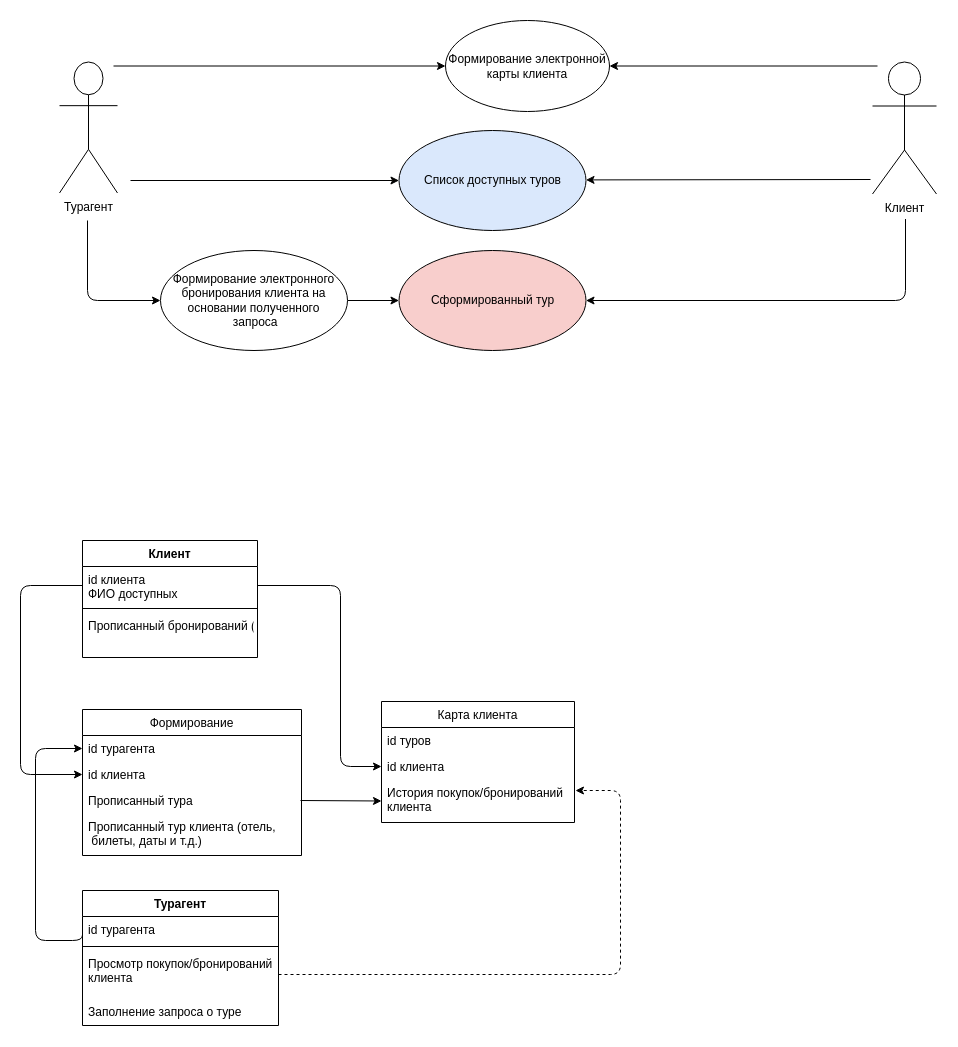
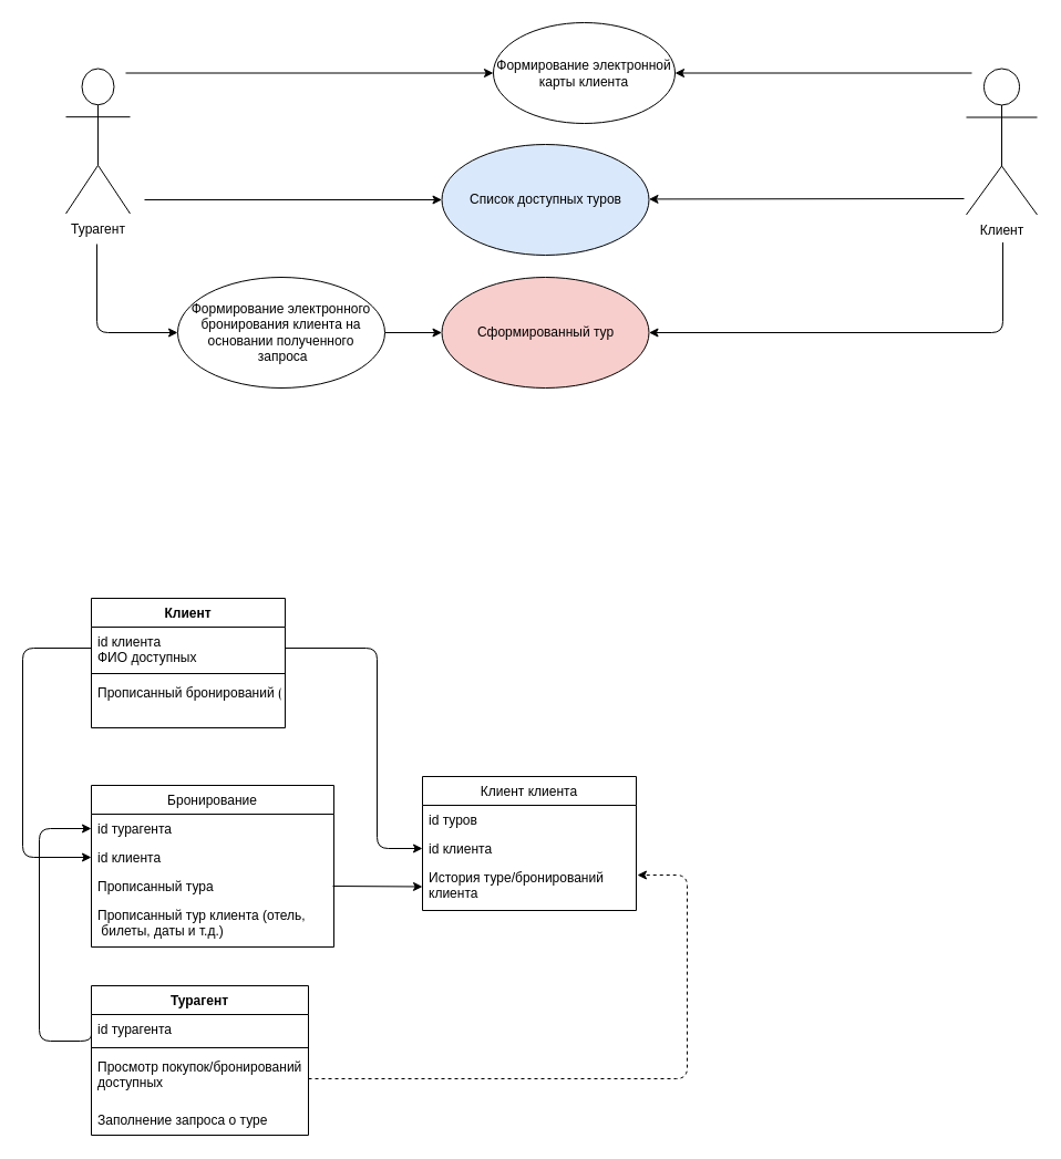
  <mxCell id="0" />
  <mxCell id="1" parent="0" />
  <mxCell id="2" value="Турагент" style="shape=umlActor;verticalLabelPosition=bottom;labelBackgroundColor=#ffffff;verticalAlign=top;html=1;outlineConnect=0;fontStyle=0" parent="1" vertex="1"><mxGeometry x="59" y="61.5" width="58" height="131" as="geometry" /></mxCell>
  <mxCell id="3" value="Формирование электронной карты клиента" style="ellipse;whiteSpace=wrap;html=1;" parent="1" vertex="1"><mxGeometry x="445" y="20" width="164" height="91" as="geometry" /></mxCell>
  <mxCell id="4" value="" style="edgeStyle=orthogonalEdgeStyle;rounded=0;orthogonalLoop=1;jettySize=auto;html=1;" parent="1" source="5" target="6" edge="1"><mxGeometry relative="1" as="geometry" /></mxCell>
  <mxCell id="5" value="Формирование электронного бронирования клиента на основании полученного&lt;br&gt;&amp;nbsp;запроса" style="ellipse;whiteSpace=wrap;html=1;" parent="1" vertex="1"><mxGeometry x="160" y="250" width="187" height="100" as="geometry" /></mxCell>
  <mxCell id="6" value="Сформированный тур" style="ellipse;whiteSpace=wrap;html=1;fillColor=#f8cecc;" parent="1" vertex="1"><mxGeometry x="398.5" y="250" width="187" height="100" as="geometry" /></mxCell>
  <mxCell id="7" value="Клиент" style="shape=umlActor;verticalLabelPosition=bottom;labelBackgroundColor=#ffffff;verticalAlign=top;html=1;outlineConnect=0;" parent="1" vertex="1"><mxGeometry x="872" y="61.5" width="64" height="132" as="geometry" /></mxCell>
  <mxCell id="8" value="" style="endArrow=classic;html=1;entryX=0;entryY=0.5;entryDx=0;entryDy=0;" parent="1" target="3" edge="1"><mxGeometry width="50" height="50" relative="1" as="geometry"><mxPoint x="113" y="65.5" as="sourcePoint" /><mxPoint x="227" y="62.5" as="targetPoint" /></mxGeometry></mxCell>
  <mxCell id="9" value="" style="endArrow=classic;html=1;entryX=0;entryY=0.5;entryDx=0;entryDy=0;" parent="1" target="5" edge="1"><mxGeometry width="50" height="50" relative="1" as="geometry"><mxPoint x="87" y="220" as="sourcePoint" /><mxPoint x="233" y="282" as="targetPoint" /><Array as="points"><mxPoint x="87" y="300" /></Array></mxGeometry></mxCell>
  <mxCell id="10" value="" style="endArrow=classic;html=1;entryX=1;entryY=0.5;entryDx=0;entryDy=0;" parent="1" target="6" edge="1"><mxGeometry width="50" height="50" relative="1" as="geometry"><mxPoint x="905" y="218.5" as="sourcePoint" /><mxPoint x="799" y="238" as="targetPoint" /><Array as="points"><mxPoint x="905" y="300" /></Array></mxGeometry></mxCell>
  <mxCell id="11" value="" style="endArrow=classic;html=1;entryX=1;entryY=0.5;entryDx=0;entryDy=0;" parent="1" target="3" edge="1"><mxGeometry width="50" height="50" relative="1" as="geometry"><mxPoint x="877" y="65.5" as="sourcePoint" /><mxPoint x="408" y="69.5" as="targetPoint" /></mxGeometry></mxCell>
  <mxCell id="12" value="Клиент" style="swimlane;fontStyle=1;align=center;verticalAlign=top;childLayout=stackLayout;horizontal=1;startSize=26;horizontalStack=0;resizeParent=1;resizeParentMax=0;resizeLast=0;collapsible=1;marginBottom=0;" parent="1" vertex="1"><mxGeometry x="82" y="540" width="175" height="117" as="geometry" /></mxCell>
  <mxCell id="13" value="id клиента&#10;ФИО доступных" style="text;strokeColor=none;fillColor=none;align=left;verticalAlign=top;spacingLeft=4;spacingRight=4;overflow=hidden;rotatable=0;points=[[0,0.5],[1,0.5]];portConstraint=eastwest;" parent="12" vertex="1"><mxGeometry y="26" width="175" height="38" as="geometry" /></mxCell>
  <mxCell id="14" value="" style="line;strokeWidth=1;fillColor=none;align=left;verticalAlign=middle;spacingTop=-1;spacingLeft=3;spacingRight=3;rotatable=0;labelPosition=right;points=[];portConstraint=eastwest;" parent="12" vertex="1"><mxGeometry y="64" width="175" height="8" as="geometry" /></mxCell>
  <mxCell id="15" value="Прописанный бронирований () &#10;" style="text;strokeColor=none;fillColor=none;align=left;verticalAlign=top;spacingLeft=4;spacingRight=4;overflow=hidden;rotatable=0;points=[[0,0.5],[1,0.5]];portConstraint=eastwest;" parent="12" vertex="1"><mxGeometry y="72" width="175" height="45" as="geometry" /></mxCell>
  <mxCell id="16" value="" style="endArrow=classic;html=1;exitX=1;exitY=0.5;exitDx=0;exitDy=0;entryX=0;entryY=0.5;entryDx=0;entryDy=0;" parent="1" source="13" target="27" edge="1"><mxGeometry width="50" height="50" relative="1" as="geometry"><mxPoint x="306" y="575" as="sourcePoint" /><mxPoint x="356" y="525" as="targetPoint" /><Array as="points"><mxPoint x="340" y="585" /><mxPoint x="340" y="766" /></Array></mxGeometry></mxCell>
- <mxCell id="17" value="Формирование" style="swimlane;fontStyle=0;childLayout=stackLayout;horizontal=1;startSize=26;fillColor=none;horizontalStack=0;resizeParent=1;resizeParentMax=0;resizeLast=0;collapsible=1;marginBottom=0;" parent="1" vertex="1"><mxGeometry x="82" y="709" width="219" height="146" as="geometry" /></mxCell>
+ <mxCell id="17" value="Бронирование" style="swimlane;fontStyle=0;childLayout=stackLayout;horizontal=1;startSize=26;fillColor=none;horizontalStack=0;resizeParent=1;resizeParentMax=0;resizeLast=0;collapsible=1;marginBottom=0;" parent="1" vertex="1"><mxGeometry x="82" y="709" width="219" height="146" as="geometry" /></mxCell>
  <mxCell id="18" value="id турагента" style="text;strokeColor=none;fillColor=none;align=left;verticalAlign=top;spacingLeft=4;spacingRight=4;overflow=hidden;rotatable=0;points=[[0,0.5],[1,0.5]];portConstraint=eastwest;" parent="17" vertex="1"><mxGeometry y="26" width="219" height="26" as="geometry" /></mxCell>
  <mxCell id="19" value="id клиента" style="text;strokeColor=none;fillColor=none;align=left;verticalAlign=top;spacingLeft=4;spacingRight=4;overflow=hidden;rotatable=0;points=[[0,0.5],[1,0.5]];portConstraint=eastwest;" parent="17" vertex="1"><mxGeometry y="52" width="219" height="26" as="geometry" /></mxCell>
  <mxCell id="20" value="Прописанный тура" style="text;strokeColor=none;fillColor=none;align=left;verticalAlign=top;spacingLeft=4;spacingRight=4;overflow=hidden;rotatable=0;points=[[0,0.5],[1,0.5]];portConstraint=eastwest;" parent="17" vertex="1"><mxGeometry y="78" width="219" height="26" as="geometry" /></mxCell>
  <mxCell id="21" value="Прописанный тур клиента (отель,&#10; билеты, даты и т.д.) " style="text;strokeColor=none;fillColor=none;align=left;verticalAlign=top;spacingLeft=4;spacingRight=4;overflow=hidden;rotatable=0;points=[[0,0.5],[1,0.5]];portConstraint=eastwest;" parent="17" vertex="1"><mxGeometry y="104" width="219" height="42" as="geometry" /></mxCell>
  <mxCell id="22" value="" style="endArrow=classic;html=1;exitX=0;exitY=0.5;exitDx=0;exitDy=0;entryX=0;entryY=0.5;entryDx=0;entryDy=0;edgeStyle=orthogonalEdgeStyle;" parent="1" source="30" target="18" edge="1"><mxGeometry width="50" height="50" relative="1" as="geometry"><mxPoint x="318" y="703" as="sourcePoint" /><mxPoint x="368" y="653" as="targetPoint" /><Array as="points"><mxPoint x="35" y="940" /><mxPoint x="35" y="748" /></Array></mxGeometry></mxCell>
  <mxCell id="23" value="" style="endArrow=classic;html=1;exitX=0;exitY=0.5;exitDx=0;exitDy=0;entryX=0;entryY=0.5;entryDx=0;entryDy=0;" parent="1" source="13" target="19" edge="1"><mxGeometry width="50" height="50" relative="1" as="geometry"><mxPoint x="10" y="647" as="sourcePoint" /><mxPoint x="20" y="901" as="targetPoint" /><Array as="points"><mxPoint x="20" y="585" /><mxPoint x="20" y="774" /></Array></mxGeometry></mxCell>
  <mxCell id="24" value="" style="endArrow=classic;html=1;exitX=1;exitY=0.5;exitDx=0;exitDy=0;entryX=1.005;entryY=0.256;entryDx=0;entryDy=0;entryPerimeter=0;dashed=1;" parent="1" source="32" target="28" edge="1"><mxGeometry width="50" height="50" relative="1" as="geometry"><mxPoint x="772" y="797" as="sourcePoint" /><mxPoint x="758" y="611" as="targetPoint" /><Array as="points"><mxPoint x="620" y="974" /><mxPoint x="620" y="790" /></Array></mxGeometry></mxCell>
- <mxCell id="25" value="Карта клиента" style="swimlane;fontStyle=0;childLayout=stackLayout;horizontal=1;startSize=26;fillColor=none;horizontalStack=0;resizeParent=1;resizeParentMax=0;resizeLast=0;collapsible=1;marginBottom=0;" parent="1" vertex="1"><mxGeometry x="381" y="701" width="193" height="121" as="geometry" /></mxCell>
+ <mxCell id="25" value="Клиент клиента" style="swimlane;fontStyle=0;childLayout=stackLayout;horizontal=1;startSize=26;fillColor=none;horizontalStack=0;resizeParent=1;resizeParentMax=0;resizeLast=0;collapsible=1;marginBottom=0;" parent="1" vertex="1"><mxGeometry x="381" y="701" width="193" height="121" as="geometry" /></mxCell>
  <mxCell id="26" value="id туров" style="text;strokeColor=none;fillColor=none;align=left;verticalAlign=top;spacingLeft=4;spacingRight=4;overflow=hidden;rotatable=0;points=[[0,0.5],[1,0.5]];portConstraint=eastwest;" parent="25" vertex="1"><mxGeometry y="26" width="193" height="26" as="geometry" /></mxCell>
  <mxCell id="27" value="id клиента" style="text;strokeColor=none;fillColor=none;align=left;verticalAlign=top;spacingLeft=4;spacingRight=4;overflow=hidden;rotatable=0;points=[[0,0.5],[1,0.5]];portConstraint=eastwest;" parent="25" vertex="1"><mxGeometry y="52" width="193" height="26" as="geometry" /></mxCell>
- <mxCell id="28" value="История покупок/бронирований &#10;клиента" style="text;strokeColor=none;fillColor=none;align=left;verticalAlign=top;spacingLeft=4;spacingRight=4;overflow=hidden;rotatable=0;points=[[0,0.5],[1,0.5]];portConstraint=eastwest;" parent="25" vertex="1"><mxGeometry y="78" width="193" height="43" as="geometry" /></mxCell>
+ <mxCell id="28" value="История туре/бронирований &#10;клиента" style="text;strokeColor=none;fillColor=none;align=left;verticalAlign=top;spacingLeft=4;spacingRight=4;overflow=hidden;rotatable=0;points=[[0,0.5],[1,0.5]];portConstraint=eastwest;" parent="25" vertex="1"><mxGeometry y="78" width="193" height="43" as="geometry" /></mxCell>
  <mxCell id="29" value="Турагент" style="swimlane;fontStyle=1;align=center;verticalAlign=top;childLayout=stackLayout;horizontal=1;startSize=26;horizontalStack=0;resizeParent=1;resizeParentMax=0;resizeLast=0;collapsible=1;marginBottom=0;" parent="1" vertex="1"><mxGeometry x="82" y="890" width="196" height="135" as="geometry" /></mxCell>
  <mxCell id="30" value="id турагента" style="text;strokeColor=none;fillColor=none;align=left;verticalAlign=top;spacingLeft=4;spacingRight=4;overflow=hidden;rotatable=0;points=[[0,0.5],[1,0.5]];portConstraint=eastwest;" parent="29" vertex="1"><mxGeometry y="26" width="196" height="26" as="geometry" /></mxCell>
  <mxCell id="31" value="" style="line;strokeWidth=1;fillColor=none;align=left;verticalAlign=middle;spacingTop=-1;spacingLeft=3;spacingRight=3;rotatable=0;labelPosition=right;points=[];portConstraint=eastwest;" parent="29" vertex="1"><mxGeometry y="52" width="196" height="8" as="geometry" /></mxCell>
- <mxCell id="32" value="Просмотр покупок/бронирований &#10;клиента" style="text;strokeColor=none;fillColor=none;align=left;verticalAlign=top;spacingLeft=4;spacingRight=4;overflow=hidden;rotatable=0;points=[[0,0.5],[1,0.5]];portConstraint=eastwest;" parent="29" vertex="1"><mxGeometry y="60" width="196" height="48" as="geometry" /></mxCell>
+ <mxCell id="32" value="Просмотр покупок/бронирований &#10;доступных" style="text;strokeColor=none;fillColor=none;align=left;verticalAlign=top;spacingLeft=4;spacingRight=4;overflow=hidden;rotatable=0;points=[[0,0.5],[1,0.5]];portConstraint=eastwest;" parent="29" vertex="1"><mxGeometry y="60" width="196" height="48" as="geometry" /></mxCell>
  <mxCell id="33" value="Заполнение запроса о туре" style="text;strokeColor=none;fillColor=none;align=left;verticalAlign=top;spacingLeft=4;spacingRight=4;overflow=hidden;rotatable=0;points=[[0,0.5],[1,0.5]];portConstraint=eastwest;" parent="29" vertex="1"><mxGeometry y="108" width="196" height="27" as="geometry" /></mxCell>
  <mxCell id="34" value="Список доступных туров" style="ellipse;whiteSpace=wrap;html=1;fillColor=#dae8fc;" parent="1" vertex="1"><mxGeometry x="398.5" y="130" width="187" height="100" as="geometry" /></mxCell>
  <mxCell id="35" value="" style="endArrow=classic;html=1;entryX=0;entryY=0.5;entryDx=0;entryDy=0;" parent="1" target="34" edge="1"><mxGeometry width="50" height="50" relative="1" as="geometry"><mxPoint x="130" y="180" as="sourcePoint" /><mxPoint x="510" y="220" as="targetPoint" /></mxGeometry></mxCell>
  <mxCell id="36" value="" style="endArrow=classic;html=1;entryX=1;entryY=0.5;entryDx=0;entryDy=0;" parent="1" edge="1"><mxGeometry width="50" height="50" relative="1" as="geometry"><mxPoint x="870" y="179" as="sourcePoint" /><mxPoint x="585.5" y="179.41" as="targetPoint" /></mxGeometry></mxCell>
  <mxCell id="37" value="" style="endArrow=classic;html=1;entryX=0;entryY=0.5;entryDx=0;entryDy=0;" parent="1" target="28" edge="1"><mxGeometry width="50" height="50" relative="1" as="geometry"><mxPoint x="300" y="800" as="sourcePoint" /><mxPoint x="350" y="750" as="targetPoint" /></mxGeometry></mxCell>
